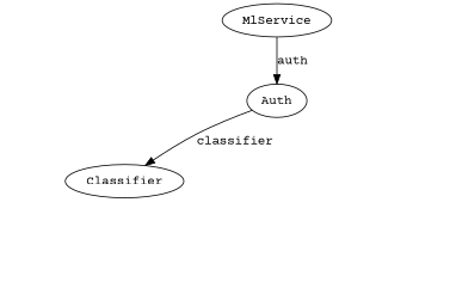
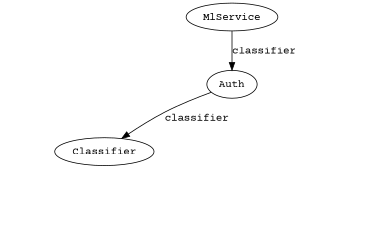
  digraph {
    fontname="Courier Prime"
    node [fontname="Courier Prime" style=invis]
    edge [fontname="Courier Prime" style=invis]
    n1 [label=MlService style=""]
    n2 [label=Auth style=""]
    n3 [label=Classifier style=""]
    n4 [label=String]
    n5 [label=Int]
    n6 [label=Login]
    n7 [label=Token]
    n8 [label=String]
    n9 [label=String]
    n10 [label=String]
-   n1 -> n2 [label=auth style=""]
+   n1 -> n2 [label=classifier style=""]
    n2 -> n3 [label=classifier style=""]
    n2 -> n6
    n2 -> n7
    n3 -> n4 [label=name]
    n3 -> n5 [label=classCount]
    n6 -> n8 [label=user]
    n6 -> n9 [label=password]
    n7 -> n10 [label=token]
  }
